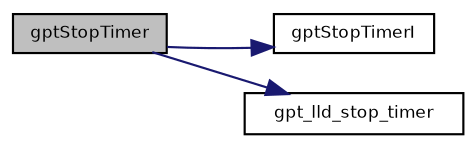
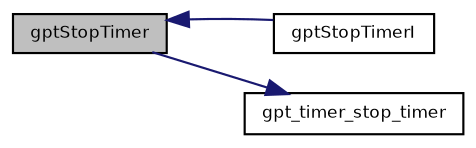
  digraph {
    rankdir=LR
    node [color=black fontname=Helvetica fontsize=8 shape=record]
    edge [color=midnightblue fontname=Helvetica fontsize=8 labelfontname=Helvetica labelfontsize=8 style=solid]
    n1 [fillcolor=grey75 fontcolor=black height=0.2 label=gptStopTimer style=filled width=0.4]
    n2 [height=0.2 label=gptStopTimerI width=0.4]
-   n3 [height=0.2 label=gpt_lld_stop_timer width=0.4]
-   n1 -> n2
+   n3 [height=0.2 label=gpt_timer_stop_timer width=0.4]
+   n2 -> n1
    n1 -> n3
  }
